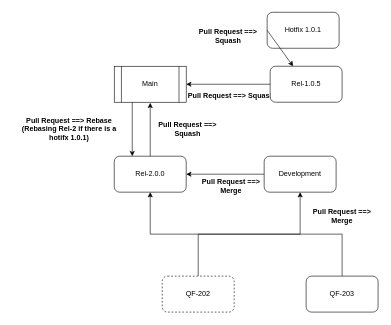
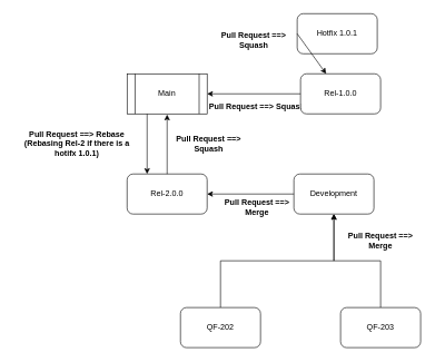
  <mxCell id="0" />
  <mxCell id="1" parent="0" />
  <mxCell id="2" value="Main" style="shape=process;whiteSpace=wrap;html=1;backgroundOutline=1;" vertex="1" parent="1"><mxGeometry x="190" y="110" width="120" height="60" as="geometry" /></mxCell>
  <mxCell id="3" value="Rel-2.0.0" style="rounded=1;whiteSpace=wrap;html=1;" vertex="1" parent="1"><mxGeometry x="190" y="260" width="120" height="60" as="geometry" /></mxCell>
  <mxCell id="4" value="" style="endArrow=classic;html=1;exitX=0.5;exitY=0;exitDx=0;exitDy=0;" edge="1" parent="1" source="3"><mxGeometry width="50" height="50" relative="1" as="geometry"><mxPoint x="150" y="410" as="sourcePoint" /><mxPoint x="250" y="171" as="targetPoint" /></mxGeometry></mxCell>
  <mxCell id="5" style="edgeStyle=orthogonalEdgeStyle;rounded=0;orthogonalLoop=1;jettySize=auto;html=1;exitX=0.5;exitY=0;exitDx=0;exitDy=0;entryX=0.5;entryY=1;entryDx=0;entryDy=0;" edge="1" parent="1" source="6" target="9"><mxGeometry relative="1" as="geometry" /></mxCell>
- <mxCell id="6" value="QF-202" style="rounded=1;whiteSpace=wrap;html=1;dashed=1;" vertex="1" parent="1"><mxGeometry x="270" y="460" width="120" height="60" as="geometry" /></mxCell>
- <mxCell id="7" style="edgeStyle=orthogonalEdgeStyle;rounded=0;orthogonalLoop=1;jettySize=auto;html=1;exitX=0.5;exitY=0;exitDx=0;exitDy=0;" edge="1" parent="1" source="8" target="3"><mxGeometry relative="1" as="geometry"><mxPoint x="500" y="330" as="targetPoint" /></mxGeometry></mxCell>
+ <mxCell id="6" value="QF-202" style="rounded=1;whiteSpace=wrap;html=1;" vertex="1" parent="1"><mxGeometry x="270" y="460" width="120" height="60" as="geometry" /></mxCell>
+ <mxCell id="7" style="edgeStyle=orthogonalEdgeStyle;rounded=0;orthogonalLoop=1;jettySize=auto;html=1;exitX=0.5;exitY=0;exitDx=0;exitDy=0;entryX=0.5;entryY=1;entryDx=0;entryDy=0;" edge="1" parent="1" source="8" target="9"><mxGeometry relative="1" as="geometry"><mxPoint x="500" y="330" as="targetPoint" /></mxGeometry></mxCell>
  <mxCell id="8" value="QF-203" style="rounded=1;whiteSpace=wrap;html=1;" vertex="1" parent="1"><mxGeometry x="510" y="460" width="120" height="60" as="geometry" /></mxCell>
  <mxCell id="9" value="Development" style="rounded=1;whiteSpace=wrap;html=1;" vertex="1" parent="1"><mxGeometry x="440" y="260" width="120" height="60" as="geometry" /></mxCell>
  <mxCell id="10" value="" style="endArrow=classic;html=1;entryX=1;entryY=0.5;entryDx=0;entryDy=0;exitX=0;exitY=0.5;exitDx=0;exitDy=0;" edge="1" parent="1" source="9" target="3"><mxGeometry width="50" height="50" relative="1" as="geometry"><mxPoint x="380" y="340" as="sourcePoint" /><mxPoint x="430" y="290" as="targetPoint" /></mxGeometry></mxCell>
  <mxCell id="11" value="Pull Request ==&amp;gt; Squash" style="text;html=1;strokeColor=none;fillColor=none;align=center;verticalAlign=middle;whiteSpace=wrap;rounded=0;fontStyle=1" vertex="1" parent="1"><mxGeometry x="290" y="150" width="190" height="20" as="geometry" /></mxCell>
  <mxCell id="12" value="Pull Request ==&amp;gt; Merge" style="text;html=1;strokeColor=none;fillColor=none;align=center;verticalAlign=middle;whiteSpace=wrap;rounded=0;fontStyle=1" vertex="1" parent="1"><mxGeometry x="325" y="300" width="120" height="20" as="geometry" /></mxCell>
  <mxCell id="13" value="Pull Request ==&amp;gt; Squash" style="text;html=1;strokeColor=none;fillColor=none;align=center;verticalAlign=middle;whiteSpace=wrap;rounded=0;fontStyle=1" vertex="1" parent="1"><mxGeometry x="320" y="50" width="120" height="20" as="geometry" /></mxCell>
- <mxCell id="14" value="Rel-1.0.5" style="rounded=1;whiteSpace=wrap;html=1;" vertex="1" parent="1"><mxGeometry x="450" y="110" width="120" height="60" as="geometry" /></mxCell>
+ <mxCell id="14" value="Rel-1.0.0" style="rounded=1;whiteSpace=wrap;html=1;" vertex="1" parent="1"><mxGeometry x="450" y="110" width="120" height="60" as="geometry" /></mxCell>
  <mxCell id="15" value="Pull Request ==&amp;gt; Rebase&lt;br&gt;(Rebasing Rel-2 if there is a hotifx 1.0.1)" style="text;html=1;strokeColor=none;fillColor=none;align=center;verticalAlign=middle;whiteSpace=wrap;rounded=0;fontStyle=1" vertex="1" parent="1"><mxGeometry x="20" y="190" width="190" height="50" as="geometry" /></mxCell>
  <mxCell id="16" value="" style="endArrow=classic;html=1;exitX=0.25;exitY=1;exitDx=0;exitDy=0;entryX=0.25;entryY=0;entryDx=0;entryDy=0;" edge="1" parent="1" source="2" target="3"><mxGeometry width="50" height="50" relative="1" as="geometry"><mxPoint x="380" y="290" as="sourcePoint" /><mxPoint x="430" y="240" as="targetPoint" /></mxGeometry></mxCell>
  <mxCell id="17" value="" style="endArrow=classic;html=1;entryX=1;entryY=0.5;entryDx=0;entryDy=0;exitX=0;exitY=0.5;exitDx=0;exitDy=0;" edge="1" parent="1" source="14" target="2"><mxGeometry width="50" height="50" relative="1" as="geometry"><mxPoint x="380" y="290" as="sourcePoint" /><mxPoint x="430" y="240" as="targetPoint" /></mxGeometry></mxCell>
  <mxCell id="18" value="Hotfix 1.0.1" style="rounded=1;whiteSpace=wrap;html=1;" vertex="1" parent="1"><mxGeometry x="445" y="20" width="120" height="60" as="geometry" /></mxCell>
  <mxCell id="19" value="" style="endArrow=classic;html=1;exitX=0;exitY=0.5;exitDx=0;exitDy=0;" edge="1" parent="1" source="18" target="14"><mxGeometry width="50" height="50" relative="1" as="geometry"><mxPoint x="380" y="290" as="sourcePoint" /><mxPoint x="430" y="240" as="targetPoint" /></mxGeometry></mxCell>
  <mxCell id="20" value="Pull Request ==&amp;gt; Squash" style="text;html=1;strokeColor=none;fillColor=none;align=center;verticalAlign=middle;whiteSpace=wrap;rounded=0;fontStyle=1" vertex="1" parent="1"><mxGeometry x="250" y="205" width="125" height="20" as="geometry" /></mxCell>
  <mxCell id="21" value="Pull Request ==&amp;gt; Merge" style="text;html=1;strokeColor=none;fillColor=none;align=center;verticalAlign=middle;whiteSpace=wrap;rounded=0;fontStyle=1" vertex="1" parent="1"><mxGeometry x="510" y="350" width="120" height="20" as="geometry" /></mxCell>
